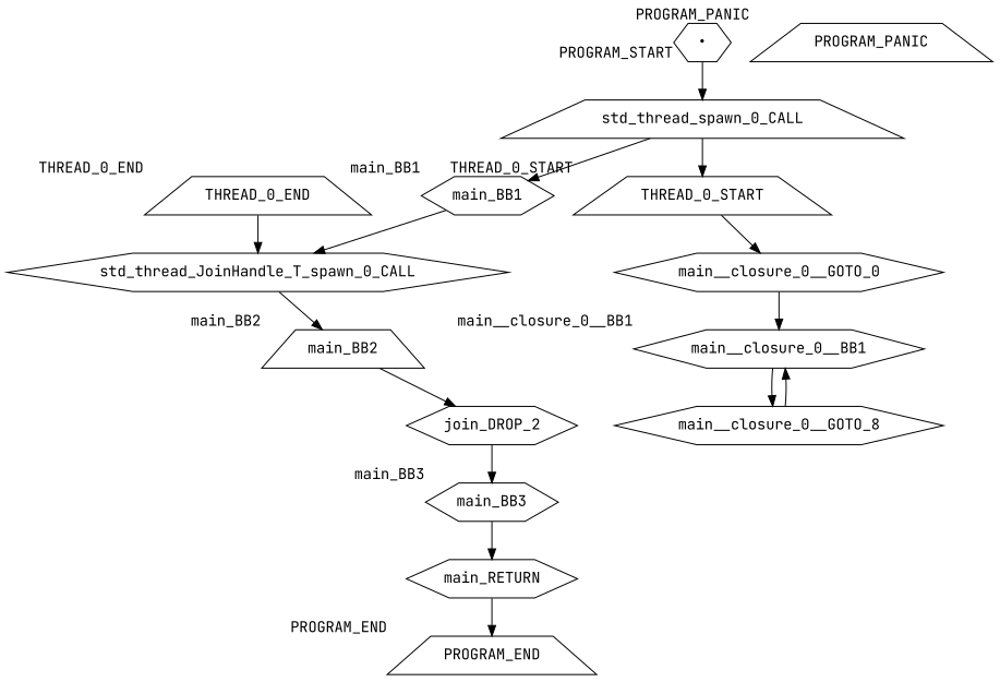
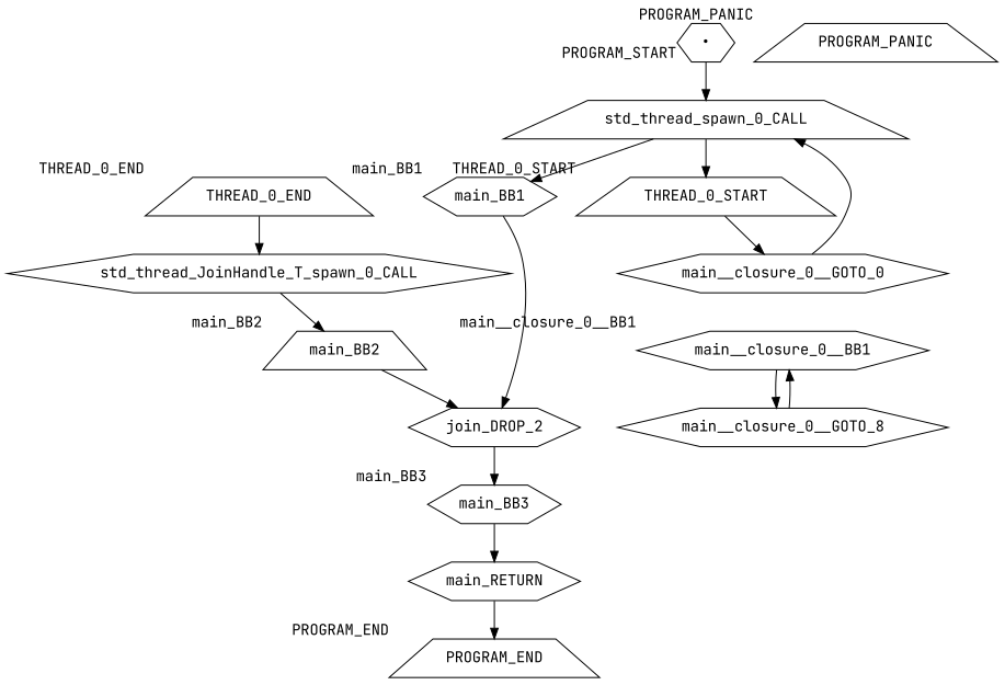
  digraph {
    fontname="JetBrains Mono"
    node [fontname="JetBrains Mono" shape=hexagon]
    edge [fontname="JetBrains Mono"]
    PROGRAM_END [shape=trapezium xlabel=PROGRAM_END]
    PROGRAM_PANIC [shape=trapezium xlabel=PROGRAM_PANIC]
    n3 [label="•" xlabel=PROGRAM_START]
    n4 [label=std_thread_spawn_0_CALL shape=trapezium]
    THREAD_0_START [shape=trapezium xlabel=THREAD_0_START]
    main_BB1 [xlabel=main_BB1]
    THREAD_0_END [shape=trapezium xlabel=THREAD_0_END]
    n8 [label=std_thread_JoinHandle_T_spawn_0_CALL]
    main_BB2 [shape=trapezium xlabel=main_BB2]
    n10 [label=main__closure_0__GOTO_0]
    main__closure_0__BB1 [xlabel=main__closure_0__BB1]
    n12 [label=join_DROP_2]
    main_BB3 [xlabel=main_BB3]
    n14 [label=main_RETURN]
    n15 [label=main__closure_0__GOTO_8]
    n3 -> n4
    n4 -> THREAD_0_START
    n4 -> main_BB1
    THREAD_0_START -> n10
-   main_BB1 -> n8
+   main_BB1 -> n12
    THREAD_0_END -> n8
    n8 -> main_BB2
    main_BB2 -> n12
-   n10 -> main__closure_0__BB1
+   n10 -> n4
    main__closure_0__BB1 -> n15
    n12 -> main_BB3
    main_BB3 -> n14
    n14 -> PROGRAM_END
    n15 -> main__closure_0__BB1
  }
